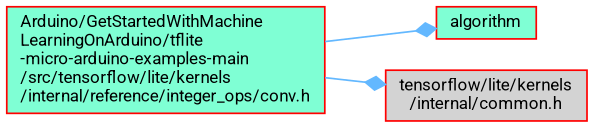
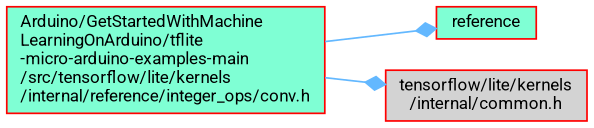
  digraph {
    rankdir=LR
    fontname=Roboto
    node [color=red fillcolor=aquamarine fontname=Roboto fontsize=10 shape=box style=filled]
    edge [color=steelblue1 fontname=Roboto fontsize=10 labelfontname=Helvetica labelfontsize=10 style=solid arrowhead=diamond]
    n1 [fontcolor=black height=0.2 label="Arduino/GetStartedWithMachine\lLearningOnArduino/tflite\l-micro-arduino-examples-main\l/src/tensorflow/lite/kernels\l/internal/reference/integer_ops/conv.h" width=0.4]
-   n2 [height=0.2 label=algorithm width=0.4]
+   n2 [height=0.2 label=reference width=0.4]
    n3 [fillcolor=lightgrey height=0.2 label="tensorflow/lite/kernels\l/internal/common.h" width=0.4]
    n1 -> n2
    n1 -> n3
  }
